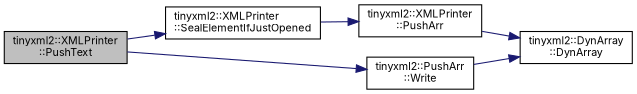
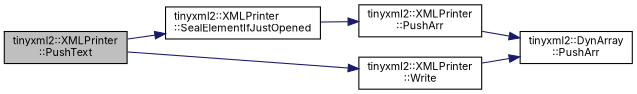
  digraph {
    fontname=Inter
    rankdir=LR
    node [color=black fillcolor=white fontname=Inter fontsize=10 shape=record style=filled]
    edge [color=midnightblue fontname=Inter fontsize=10 labelfontname=Helvetica labelfontsize=10 style=solid]
    n1 [fillcolor=grey75 fontcolor=black height=0.2 label="tinyxml2::XMLPrinter\l::PushText" width=0.4]
    n2 [height=0.2 label="tinyxml2::XMLPrinter\l::SealElementIfJustOpened" width=0.4]
-   n3 [height=0.2 label="tinyxml2::PushArr\l::Write" width=0.4]
+   n3 [height=0.2 label="tinyxml2::XMLPrinter\l::Write" width=0.4]
    n4 [height=0.2 label="tinyxml2::XMLPrinter\l::PushArr" width=0.4]
-   n5 [height=0.2 label="tinyxml2::DynArray\l::DynArray" width=0.4]
+   n5 [height=0.2 label="tinyxml2::DynArray\l::PushArr" width=0.4]
    n1 -> n2
    n1 -> n3
    n2 -> n4
    n3 -> n5
    n4 -> n5
  }
